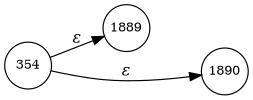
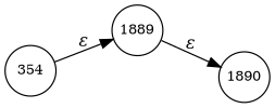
  digraph {
    rankdir=LR
    node [fixedsize=true fontsize=11 peripheries=1 shape=circle]
    edge [fontname="Times-Italic"]
    n1 [label=1889 width=.55]
    n2 [label=1890 width=.55]
    n3 [label=354 width=.55]
-   n3 -> n2 [label="&epsilon;"]
+   n1 -> n2 [label="&epsilon;"]
    n3 -> n1 [label="&epsilon;"]
  }
